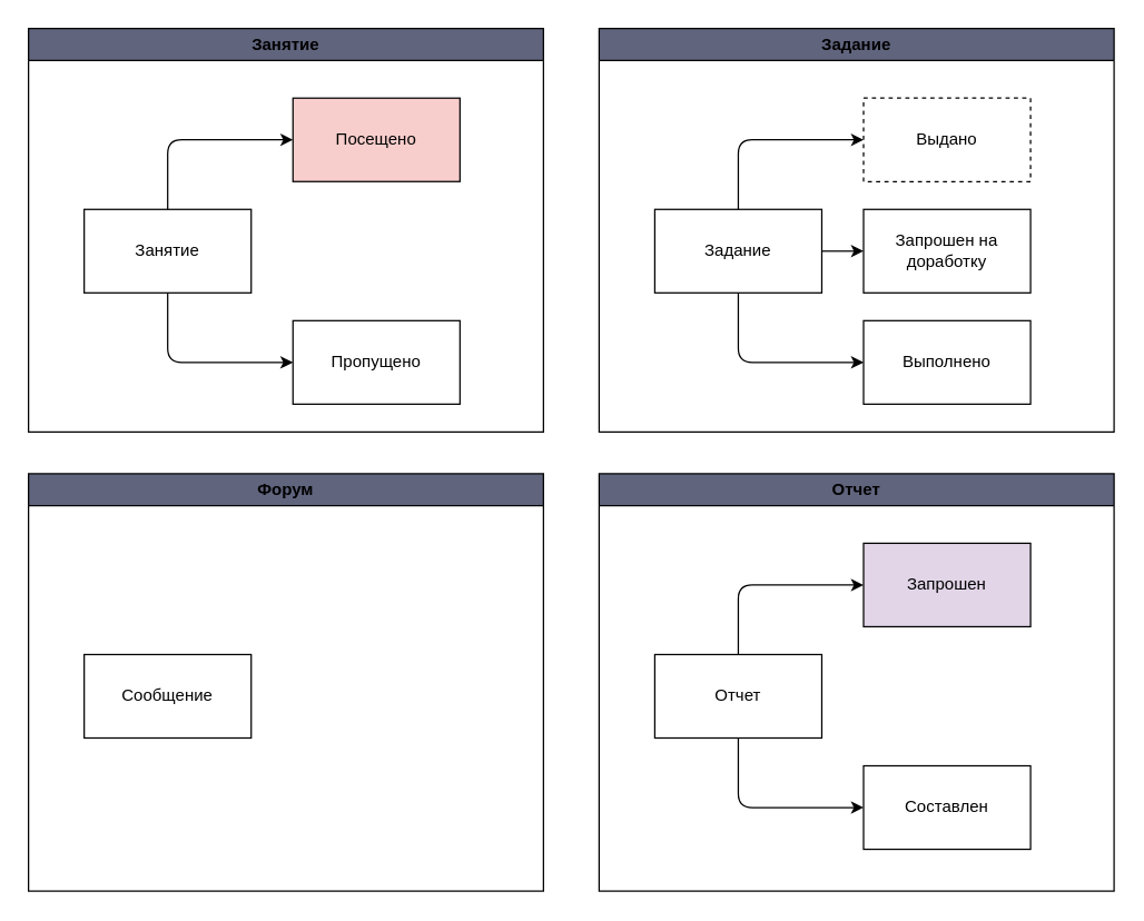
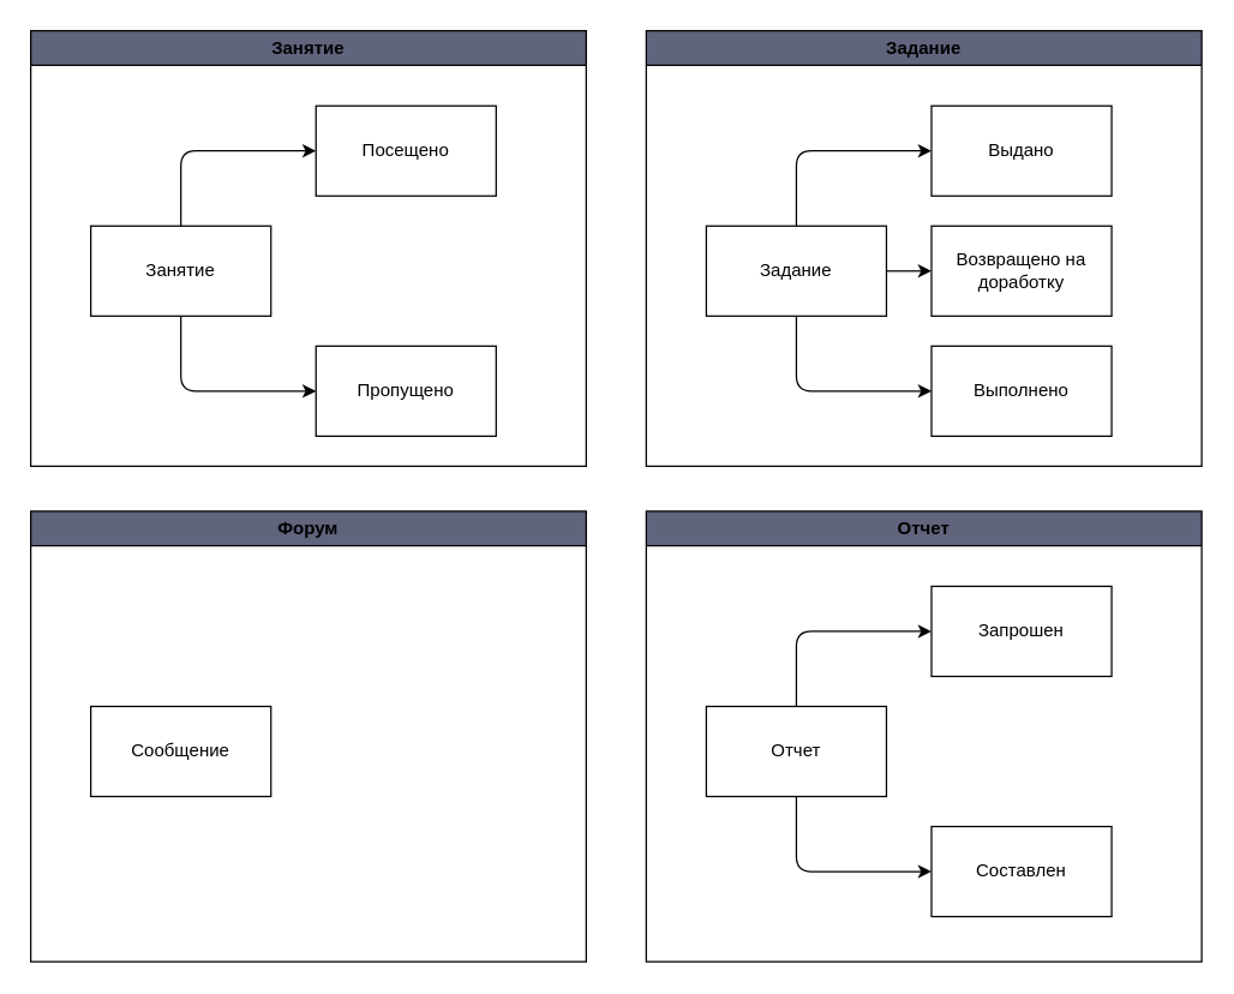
  <mxCell id="0" />
  <mxCell id="1" parent="0" />
  <mxCell id="2" value="Занятие" style="swimlane;whiteSpace=wrap;html=1;fillColor=#60647D;" vertex="1" parent="1"><mxGeometry x="20" y="20" width="370" height="290" as="geometry" /></mxCell>
  <mxCell id="3" value="Занятие" style="rounded=0;whiteSpace=wrap;html=1;" vertex="1" parent="2"><mxGeometry x="40" y="130" width="120" height="60" as="geometry" /></mxCell>
- <mxCell id="4" value="Посещено" style="rounded=0;whiteSpace=wrap;html=1;fillColor=#f8cecc;" vertex="1" parent="2"><mxGeometry x="190" y="50" width="120" height="60" as="geometry" /></mxCell>
+ <mxCell id="4" value="Посещено" style="rounded=0;whiteSpace=wrap;html=1;" vertex="1" parent="2"><mxGeometry x="190" y="50" width="120" height="60" as="geometry" /></mxCell>
  <mxCell id="5" value="Пропущено" style="rounded=0;whiteSpace=wrap;html=1;" vertex="1" parent="2"><mxGeometry x="190" y="210" width="120" height="60" as="geometry" /></mxCell>
  <mxCell id="6" value="" style="endArrow=classic;html=1;exitX=0.5;exitY=0;exitDx=0;exitDy=0;entryX=0;entryY=0.5;entryDx=0;entryDy=0;" edge="1" parent="2" source="3" target="4"><mxGeometry width="50" height="50" relative="1" as="geometry"><mxPoint x="360" y="230" as="sourcePoint" /><mxPoint x="410" y="180" as="targetPoint" /><Array as="points"><mxPoint x="100" y="80" /></Array></mxGeometry></mxCell>
  <mxCell id="7" value="" style="endArrow=classic;html=1;exitX=0.5;exitY=1;exitDx=0;exitDy=0;entryX=0;entryY=0.5;entryDx=0;entryDy=0;" edge="1" parent="2" source="3" target="5"><mxGeometry width="50" height="50" relative="1" as="geometry"><mxPoint x="110" y="140" as="sourcePoint" /><mxPoint x="200" y="60" as="targetPoint" /><Array as="points"><mxPoint x="100" y="240" /></Array></mxGeometry></mxCell>
  <mxCell id="8" value="Задание" style="swimlane;whiteSpace=wrap;html=1;fillColor=#60647D;" vertex="1" parent="1"><mxGeometry x="430" y="20" width="370" height="290" as="geometry" /></mxCell>
  <mxCell id="9" value="Задание" style="rounded=0;whiteSpace=wrap;html=1;" vertex="1" parent="8"><mxGeometry x="40" y="130" width="120" height="60" as="geometry" /></mxCell>
- <mxCell id="10" value="Выдано" style="rounded=0;whiteSpace=wrap;html=1;dashed=1;" vertex="1" parent="8"><mxGeometry x="190" y="50" width="120" height="60" as="geometry" /></mxCell>
+ <mxCell id="10" value="Выдано" style="rounded=0;whiteSpace=wrap;html=1;" vertex="1" parent="8"><mxGeometry x="190" y="50" width="120" height="60" as="geometry" /></mxCell>
  <mxCell id="11" value="Выполнено" style="rounded=0;whiteSpace=wrap;html=1;" vertex="1" parent="8"><mxGeometry x="190" y="210" width="120" height="60" as="geometry" /></mxCell>
  <mxCell id="12" value="" style="endArrow=classic;html=1;exitX=0.5;exitY=0;exitDx=0;exitDy=0;entryX=0;entryY=0.5;entryDx=0;entryDy=0;" edge="1" parent="8" source="9" target="10"><mxGeometry width="50" height="50" relative="1" as="geometry"><mxPoint x="360" y="230" as="sourcePoint" /><mxPoint x="410" y="180" as="targetPoint" /><Array as="points"><mxPoint x="100" y="80" /></Array></mxGeometry></mxCell>
  <mxCell id="13" value="" style="endArrow=classic;html=1;exitX=0.5;exitY=1;exitDx=0;exitDy=0;entryX=0;entryY=0.5;entryDx=0;entryDy=0;" edge="1" parent="8" source="9" target="11"><mxGeometry width="50" height="50" relative="1" as="geometry"><mxPoint x="110" y="140" as="sourcePoint" /><mxPoint x="200" y="60" as="targetPoint" /><Array as="points"><mxPoint x="100" y="240" /></Array></mxGeometry></mxCell>
- <mxCell id="14" value="Запрошен на&lt;br&gt;доработку" style="rounded=0;whiteSpace=wrap;html=1;" vertex="1" parent="8"><mxGeometry x="190" y="130" width="120" height="60" as="geometry" /></mxCell>
+ <mxCell id="14" value="Возвращено на&lt;br&gt;доработку" style="rounded=0;whiteSpace=wrap;html=1;" vertex="1" parent="8"><mxGeometry x="190" y="130" width="120" height="60" as="geometry" /></mxCell>
  <mxCell id="15" value="" style="endArrow=classic;html=1;entryX=0;entryY=0.5;entryDx=0;entryDy=0;exitX=1;exitY=0.5;exitDx=0;exitDy=0;" edge="1" parent="8" source="9" target="14"><mxGeometry width="50" height="50" relative="1" as="geometry"><mxPoint x="-50" y="250" as="sourcePoint" /><mxPoint y="200" as="targetPoint" /></mxGeometry></mxCell>
  <mxCell id="16" value="Форум" style="swimlane;whiteSpace=wrap;html=1;fillColor=#60647D;" vertex="1" parent="1"><mxGeometry x="20" y="340" width="370" height="300" as="geometry" /></mxCell>
  <mxCell id="17" value="Сообщение" style="rounded=0;whiteSpace=wrap;html=1;" vertex="1" parent="16"><mxGeometry x="40" y="130" width="120" height="60" as="geometry" /></mxCell>
  <mxCell id="18" value="Отчет" style="swimlane;whiteSpace=wrap;html=1;fillColor=#60647D;" vertex="1" parent="1"><mxGeometry x="430" y="340" width="370" height="300" as="geometry" /></mxCell>
  <mxCell id="19" value="Отчет" style="rounded=0;whiteSpace=wrap;html=1;" vertex="1" parent="18"><mxGeometry x="40" y="130" width="120" height="60" as="geometry" /></mxCell>
- <mxCell id="20" value="Запрошен" style="rounded=0;whiteSpace=wrap;html=1;fillColor=#e1d5e7;" vertex="1" parent="18"><mxGeometry x="190" y="50" width="120" height="60" as="geometry" /></mxCell>
+ <mxCell id="20" value="Запрошен" style="rounded=0;whiteSpace=wrap;html=1;" vertex="1" parent="18"><mxGeometry x="190" y="50" width="120" height="60" as="geometry" /></mxCell>
  <mxCell id="21" value="Составлен" style="rounded=0;whiteSpace=wrap;html=1;" vertex="1" parent="18"><mxGeometry x="190" y="210" width="120" height="60" as="geometry" /></mxCell>
  <mxCell id="22" value="" style="endArrow=classic;html=1;exitX=0.5;exitY=0;exitDx=0;exitDy=0;entryX=0;entryY=0.5;entryDx=0;entryDy=0;" edge="1" parent="18" source="19" target="20"><mxGeometry width="50" height="50" relative="1" as="geometry"><mxPoint x="360" y="230" as="sourcePoint" /><mxPoint x="410" y="180" as="targetPoint" /><Array as="points"><mxPoint x="100" y="80" /></Array></mxGeometry></mxCell>
  <mxCell id="23" value="" style="endArrow=classic;html=1;exitX=0.5;exitY=1;exitDx=0;exitDy=0;entryX=0;entryY=0.5;entryDx=0;entryDy=0;" edge="1" parent="18" source="19" target="21"><mxGeometry width="50" height="50" relative="1" as="geometry"><mxPoint x="110" y="140" as="sourcePoint" /><mxPoint x="200" y="60" as="targetPoint" /><Array as="points"><mxPoint x="100" y="240" /></Array></mxGeometry></mxCell>
